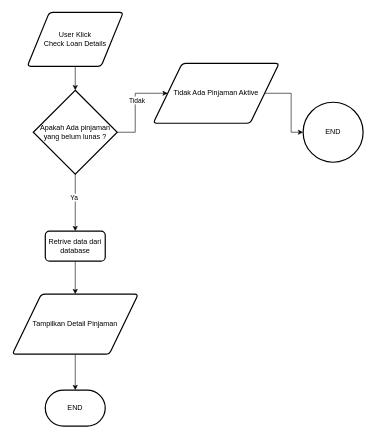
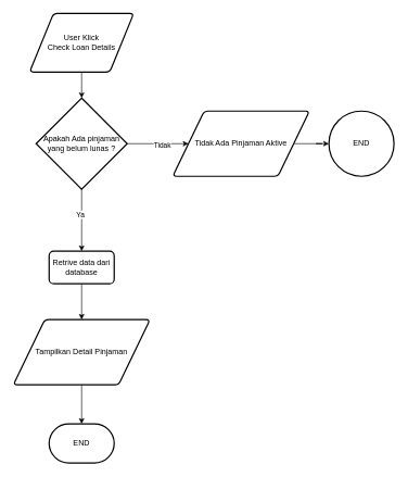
  <mxCell id="0" />
  <mxCell id="1" parent="0" />
  <mxCell id="2" style="edgeStyle=orthogonalEdgeStyle;rounded=0;orthogonalLoop=1;jettySize=auto;html=1;exitX=0.5;exitY=1;exitDx=0;exitDy=0;entryX=0.5;entryY=0;entryDx=0;entryDy=0;entryPerimeter=0;" edge="1" parent="1" source="3" target="8"><mxGeometry relative="1" as="geometry" /></mxCell>
  <mxCell id="3" value="User Klick&lt;br&gt;Check Loan Details" style="shape=parallelogram;html=1;strokeWidth=2;perimeter=parallelogramPerimeter;whiteSpace=wrap;rounded=1;arcSize=12;size=0.23;" parent="1" vertex="1"><mxGeometry x="45" y="20" width="160" height="90" as="geometry" /></mxCell>
  <mxCell id="4" style="edgeStyle=orthogonalEdgeStyle;rounded=0;orthogonalLoop=1;jettySize=auto;html=1;exitX=1;exitY=0.5;exitDx=0;exitDy=0;exitPerimeter=0;" parent="1" source="8" target="12" edge="1"><mxGeometry relative="1" as="geometry"><mxPoint x="265" y="250" as="targetPoint" /></mxGeometry></mxCell>
  <mxCell id="5" value="Tidak" style="edgeLabel;html=1;align=center;verticalAlign=middle;resizable=0;points=[];" parent="4" vertex="1" connectable="0"><mxGeometry x="0.126" y="-2" relative="1" as="geometry"><mxPoint as="offset" /></mxGeometry></mxCell>
  <mxCell id="6" style="edgeStyle=orthogonalEdgeStyle;rounded=0;orthogonalLoop=1;jettySize=auto;html=1;exitX=0.5;exitY=1;exitDx=0;exitDy=0;exitPerimeter=0;entryX=0.5;entryY=0;entryDx=0;entryDy=0;" parent="1" source="8" target="14" edge="1"><mxGeometry relative="1" as="geometry"><mxPoint x="125" y="370" as="targetPoint" /></mxGeometry></mxCell>
  <mxCell id="7" value="Ya" style="edgeLabel;html=1;align=center;verticalAlign=middle;resizable=0;points=[];" parent="6" vertex="1" connectable="0"><mxGeometry x="-0.2" y="-3" relative="1" as="geometry"><mxPoint as="offset" /></mxGeometry></mxCell>
  <mxCell id="8" value="Apakah Ada pinjaman yang belum lunas ?" style="strokeWidth=2;html=1;shape=mxgraph.flowchart.decision;whiteSpace=wrap;" parent="1" vertex="1"><mxGeometry x="55" y="150" width="140" height="140" as="geometry" /></mxCell>
  <mxCell id="9" value="END" style="strokeWidth=2;html=1;shape=mxgraph.flowchart.terminator;whiteSpace=wrap;" parent="1" vertex="1"><mxGeometry x="75" y="650" width="100" height="60" as="geometry" /></mxCell>
  <mxCell id="10" value="END" style="strokeWidth=2;html=1;shape=mxgraph.flowchart.start_2;whiteSpace=wrap;" parent="1" vertex="1"><mxGeometry x="505" y="170" width="100" height="100" as="geometry" /></mxCell>
  <mxCell id="11" style="edgeStyle=orthogonalEdgeStyle;rounded=0;orthogonalLoop=1;jettySize=auto;html=1;exitX=1;exitY=0.5;exitDx=0;exitDy=0;" parent="1" source="12" target="10" edge="1"><mxGeometry relative="1" as="geometry" /></mxCell>
- <mxCell id="12" value="Tidak Ada Pinjaman Aktive" style="shape=parallelogram;html=1;strokeWidth=2;perimeter=parallelogramPerimeter;whiteSpace=wrap;rounded=1;arcSize=12;size=0.23;" parent="1" vertex="1"><mxGeometry x="255" y="105" width="210" height="100" as="geometry" /></mxCell>
+ <mxCell id="12" value="Tidak Ada Pinjaman Aktive" style="shape=parallelogram;html=1;strokeWidth=2;perimeter=parallelogramPerimeter;whiteSpace=wrap;rounded=1;arcSize=12;size=0.23;" parent="1" vertex="1"><mxGeometry x="265" y="170" width="210" height="100" as="geometry" /></mxCell>
  <mxCell id="13" style="edgeStyle=orthogonalEdgeStyle;rounded=0;orthogonalLoop=1;jettySize=auto;html=1;exitX=0.5;exitY=1;exitDx=0;exitDy=0;entryX=0.5;entryY=0;entryDx=0;entryDy=0;" edge="1" parent="1" source="14" target="16"><mxGeometry relative="1" as="geometry" /></mxCell>
  <mxCell id="14" value="Retrive data dari database" style="rounded=1;whiteSpace=wrap;html=1;absoluteArcSize=1;arcSize=14;strokeWidth=2;" vertex="1" parent="1"><mxGeometry x="75" y="385" width="100" height="50" as="geometry" /></mxCell>
  <mxCell id="15" style="edgeStyle=orthogonalEdgeStyle;rounded=0;orthogonalLoop=1;jettySize=auto;html=1;exitX=0.5;exitY=1;exitDx=0;exitDy=0;" edge="1" parent="1" source="16" target="9"><mxGeometry relative="1" as="geometry" /></mxCell>
  <mxCell id="16" value="Tampilkan Detail Pinjaman" style="shape=parallelogram;html=1;strokeWidth=2;perimeter=parallelogramPerimeter;whiteSpace=wrap;rounded=1;arcSize=12;size=0.23;" vertex="1" parent="1"><mxGeometry x="20" y="490" width="210" height="100" as="geometry" /></mxCell>
